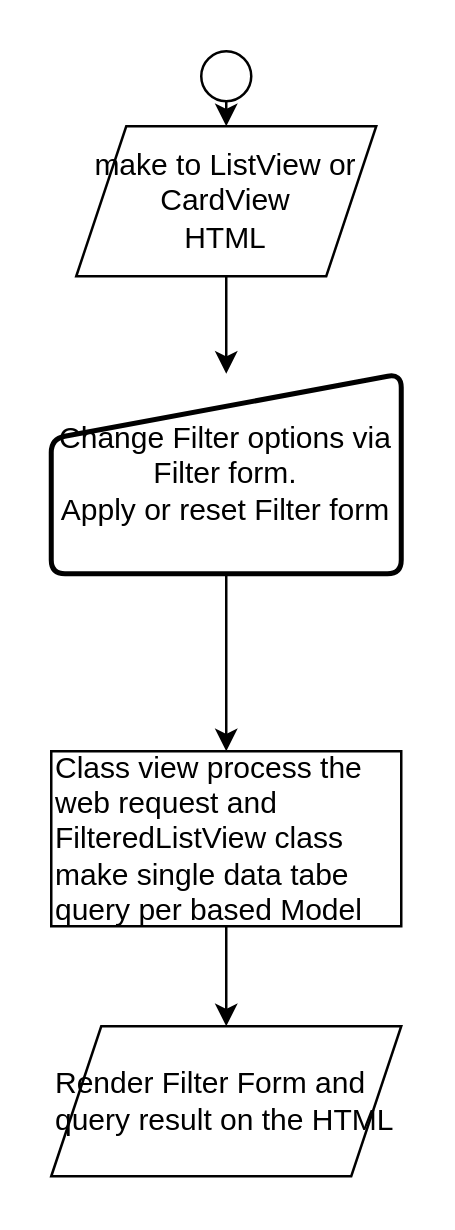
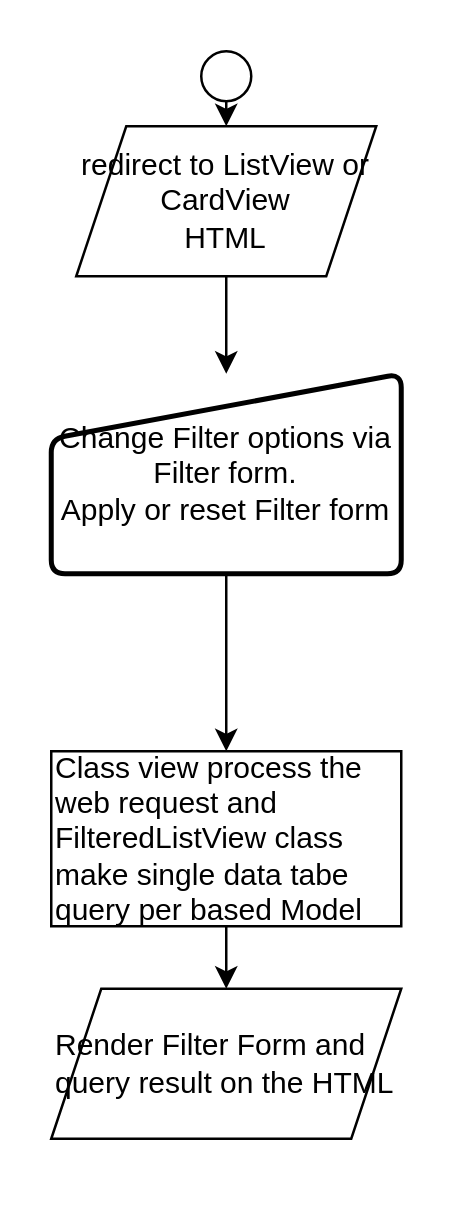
  <mxCell id="0" />
  <mxCell id="1" parent="0" />
  <mxCell id="2" style="edgeStyle=orthogonalEdgeStyle;rounded=0;orthogonalLoop=1;jettySize=auto;html=1;exitX=0.5;exitY=1;exitDx=0;exitDy=0;entryX=0.5;entryY=0;entryDx=0;entryDy=0;" edge="1" parent="1" source="3" target="5"><mxGeometry relative="1" as="geometry" /></mxCell>
  <mxCell id="3" value="" style="ellipse;whiteSpace=wrap;html=1;aspect=fixed;" vertex="1" parent="1"><mxGeometry x="80" y="20" width="20" height="20" as="geometry" /></mxCell>
  <mxCell id="4" style="edgeStyle=orthogonalEdgeStyle;rounded=0;orthogonalLoop=1;jettySize=auto;html=1;exitX=0.5;exitY=1;exitDx=0;exitDy=0;entryX=0.5;entryY=0;entryDx=0;entryDy=0;" edge="1" parent="1" source="5" target="7"><mxGeometry relative="1" as="geometry" /></mxCell>
- <mxCell id="5" value="make to ListView or CardView&lt;br&gt;HTML" style="shape=parallelogram;perimeter=parallelogramPerimeter;whiteSpace=wrap;html=1;fixedSize=1;align=center;" vertex="1" parent="1"><mxGeometry x="30" y="50" width="120" height="60" as="geometry" /></mxCell>
+ <mxCell id="5" value="redirect to ListView or CardView&lt;br&gt;HTML" style="shape=parallelogram;perimeter=parallelogramPerimeter;whiteSpace=wrap;html=1;fixedSize=1;align=center;" vertex="1" parent="1"><mxGeometry x="30" y="50" width="120" height="60" as="geometry" /></mxCell>
  <mxCell id="6" style="edgeStyle=orthogonalEdgeStyle;rounded=0;orthogonalLoop=1;jettySize=auto;html=1;exitX=0.5;exitY=1;exitDx=0;exitDy=0;entryX=0.5;entryY=0;entryDx=0;entryDy=0;" edge="1" parent="1" source="7" target="9"><mxGeometry relative="1" as="geometry" /></mxCell>
  <mxCell id="7" value="Change Filter options via Filter form.&lt;br&gt;Apply or reset Filter form" style="html=1;strokeWidth=2;shape=manualInput;whiteSpace=wrap;rounded=1;size=26;arcSize=11;" vertex="1" parent="1"><mxGeometry x="20" y="149" width="140" height="80" as="geometry" /></mxCell>
  <mxCell id="8" style="edgeStyle=orthogonalEdgeStyle;rounded=0;orthogonalLoop=1;jettySize=auto;html=1;entryX=0.5;entryY=0;entryDx=0;entryDy=0;" edge="1" parent="1" source="9" target="10"><mxGeometry relative="1" as="geometry" /></mxCell>
  <mxCell id="9" value="Class view process the web request and&amp;nbsp; FilteredListView class make single data tabe query per based Model" style="rounded=0;whiteSpace=wrap;html=1;align=left;" vertex="1" parent="1"><mxGeometry x="20" y="300" width="140" height="70" as="geometry" /></mxCell>
- <mxCell id="10" value="Render Filter Form and query result on the HTML" style="shape=parallelogram;perimeter=parallelogramPerimeter;whiteSpace=wrap;html=1;fixedSize=1;align=left;" vertex="1" parent="1"><mxGeometry x="20" y="410" width="140" height="60" as="geometry" /></mxCell>
+ <mxCell id="10" value="Render Filter Form and query result on the HTML" style="shape=parallelogram;perimeter=parallelogramPerimeter;whiteSpace=wrap;html=1;fixedSize=1;align=left;" vertex="1" parent="1"><mxGeometry x="20" y="395" width="140" height="60" as="geometry" /></mxCell>
